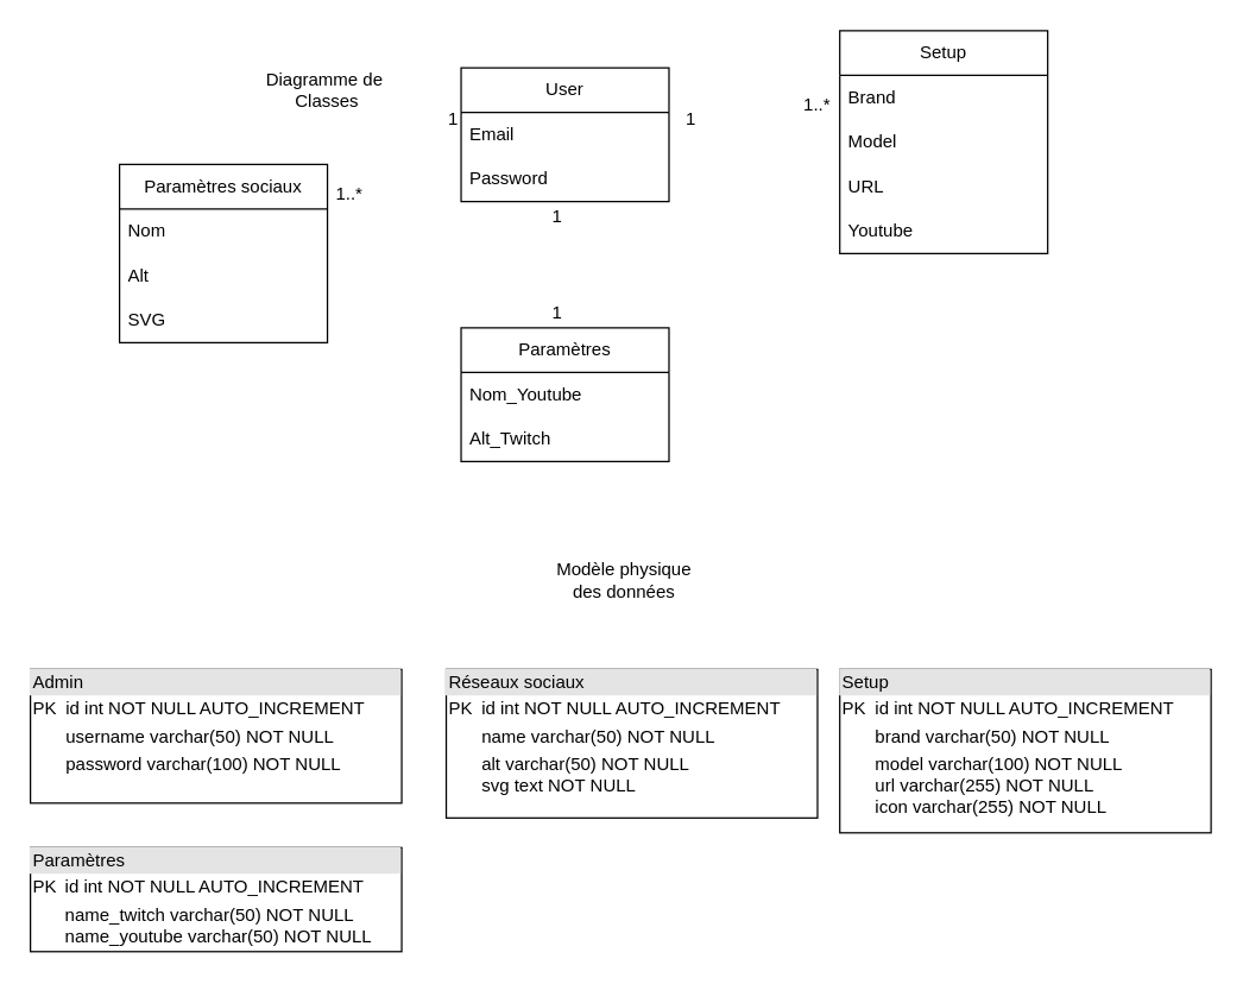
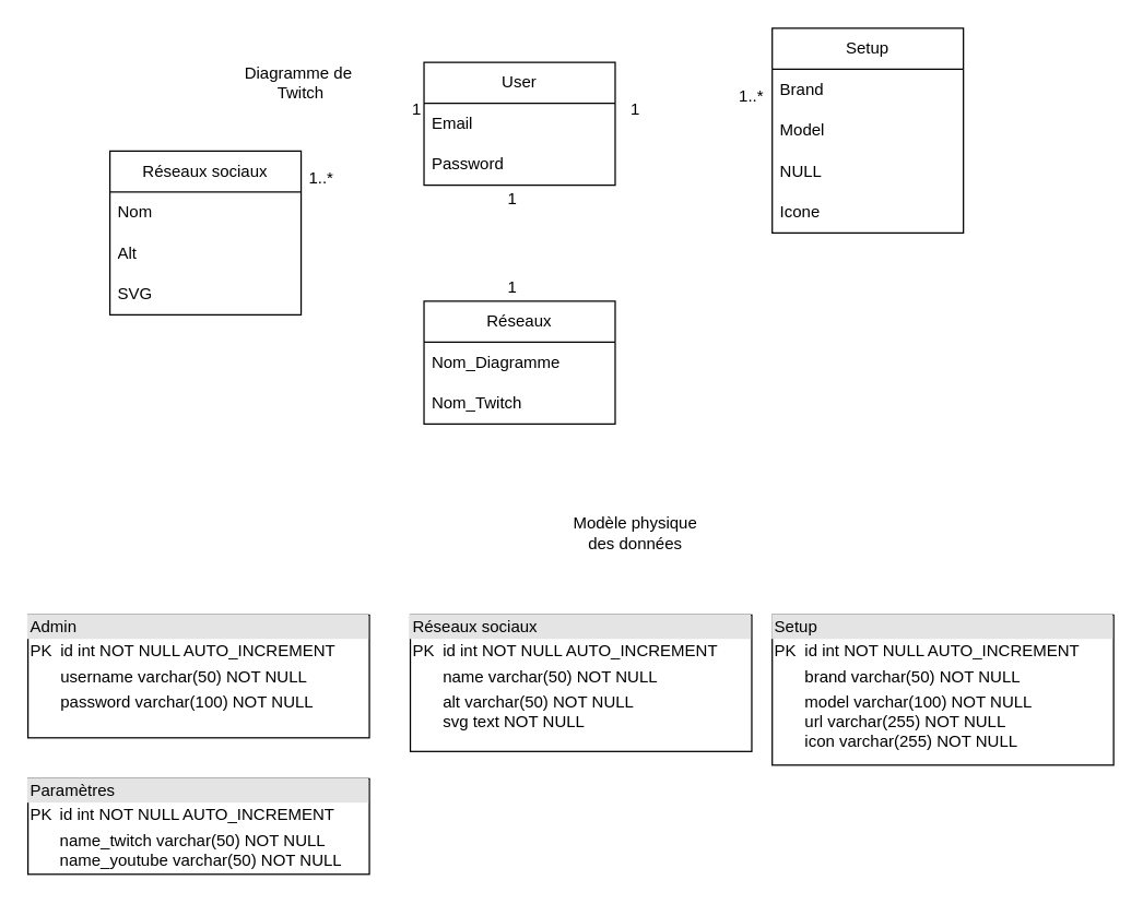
  <mxCell id="0" />
  <mxCell id="1" parent="0" />
  <mxCell id="2" value="User" style="swimlane;fontStyle=0;childLayout=stackLayout;horizontal=1;startSize=30;horizontalStack=0;resizeParent=1;resizeParentMax=0;resizeLast=0;collapsible=1;marginBottom=0;whiteSpace=wrap;html=1;" parent="1" vertex="1"><mxGeometry x="310" y="45" width="140" height="90" as="geometry" /></mxCell>
  <mxCell id="3" value="Email" style="text;strokeColor=none;fillColor=none;align=left;verticalAlign=middle;spacingLeft=4;spacingRight=4;overflow=hidden;points=[[0,0.5],[1,0.5]];portConstraint=eastwest;rotatable=0;whiteSpace=wrap;html=1;" parent="2" vertex="1"><mxGeometry y="30" width="140" height="30" as="geometry" /></mxCell>
  <mxCell id="4" value="Password" style="text;strokeColor=none;fillColor=none;align=left;verticalAlign=middle;spacingLeft=4;spacingRight=4;overflow=hidden;points=[[0,0.5],[1,0.5]];portConstraint=eastwest;rotatable=0;whiteSpace=wrap;html=1;" parent="2" vertex="1"><mxGeometry y="60" width="140" height="30" as="geometry" /></mxCell>
  <mxCell id="5" value="Setup" style="swimlane;fontStyle=0;childLayout=stackLayout;horizontal=1;startSize=30;horizontalStack=0;resizeParent=1;resizeParentMax=0;resizeLast=0;collapsible=1;marginBottom=0;whiteSpace=wrap;html=1;" parent="1" vertex="1"><mxGeometry x="565" y="20" width="140" height="150" as="geometry"><mxRectangle x="400" y="50" width="70" height="30" as="alternateBounds" /></mxGeometry></mxCell>
  <mxCell id="6" value="Brand" style="text;strokeColor=none;fillColor=none;align=left;verticalAlign=middle;spacingLeft=4;spacingRight=4;overflow=hidden;points=[[0,0.5],[1,0.5]];portConstraint=eastwest;rotatable=0;whiteSpace=wrap;html=1;" parent="5" vertex="1"><mxGeometry y="30" width="140" height="30" as="geometry" /></mxCell>
  <mxCell id="7" value="Model" style="text;strokeColor=none;fillColor=none;align=left;verticalAlign=middle;spacingLeft=4;spacingRight=4;overflow=hidden;points=[[0,0.5],[1,0.5]];portConstraint=eastwest;rotatable=0;whiteSpace=wrap;html=1;" parent="5" vertex="1"><mxGeometry y="60" width="140" height="30" as="geometry" /></mxCell>
- <mxCell id="8" value="URL" style="text;strokeColor=none;fillColor=none;align=left;verticalAlign=middle;spacingLeft=4;spacingRight=4;overflow=hidden;points=[[0,0.5],[1,0.5]];portConstraint=eastwest;rotatable=0;whiteSpace=wrap;html=1;" parent="5" vertex="1"><mxGeometry y="90" width="140" height="30" as="geometry" /></mxCell>
- <mxCell id="9" value="Youtube" style="text;strokeColor=none;fillColor=none;align=left;verticalAlign=middle;spacingLeft=4;spacingRight=4;overflow=hidden;points=[[0,0.5],[1,0.5]];portConstraint=eastwest;rotatable=0;whiteSpace=wrap;html=1;" parent="5" vertex="1"><mxGeometry y="120" width="140" height="30" as="geometry" /></mxCell>
+ <mxCell id="8" value="NULL" style="text;strokeColor=none;fillColor=none;align=left;verticalAlign=middle;spacingLeft=4;spacingRight=4;overflow=hidden;points=[[0,0.5],[1,0.5]];portConstraint=eastwest;rotatable=0;whiteSpace=wrap;html=1;" parent="5" vertex="1"><mxGeometry y="90" width="140" height="30" as="geometry" /></mxCell>
+ <mxCell id="9" value="Icone" style="text;strokeColor=none;fillColor=none;align=left;verticalAlign=middle;spacingLeft=4;spacingRight=4;overflow=hidden;points=[[0,0.5],[1,0.5]];portConstraint=eastwest;rotatable=0;whiteSpace=wrap;html=1;" parent="5" vertex="1"><mxGeometry y="120" width="140" height="30" as="geometry" /></mxCell>
  <mxCell id="10" value="1" style="text;html=1;strokeColor=none;fillColor=none;align=center;verticalAlign=middle;whiteSpace=wrap;rounded=0;" parent="1" vertex="1"><mxGeometry x="450" y="70" width="30" height="20" as="geometry" /></mxCell>
  <mxCell id="11" value="1..*" style="text;html=1;strokeColor=none;fillColor=none;align=center;verticalAlign=middle;whiteSpace=wrap;rounded=0;" parent="1" vertex="1"><mxGeometry x="535" y="60" width="30" height="20" as="geometry" /></mxCell>
  <mxCell id="12" value="&lt;div style=&quot;box-sizing:border-box;width:100%;background:#e4e4e4;padding:2px;&quot;&gt;Admin&lt;/div&gt;&lt;table style=&quot;width:100%;font-size:1em;&quot; cellpadding=&quot;2&quot; cellspacing=&quot;0&quot;&gt;&lt;tbody&gt;&lt;tr&gt;&lt;td&gt;PK&lt;/td&gt;&lt;td&gt;id int NOT NULL AUTO_INCREMENT&lt;/td&gt;&lt;/tr&gt;&lt;tr&gt;&lt;td&gt;&lt;br&gt;&lt;/td&gt;&lt;td&gt;username varchar(50) NOT NULL&lt;/td&gt;&lt;/tr&gt;&lt;tr&gt;&lt;td&gt;&lt;/td&gt;&lt;td&gt;password varchar(100) NOT NULL&lt;/td&gt;&lt;/tr&gt;&lt;/tbody&gt;&lt;/table&gt;" style="verticalAlign=top;align=left;overflow=fill;html=1;whiteSpace=wrap;" parent="1" vertex="1"><mxGeometry x="20" y="450" width="250" height="90" as="geometry" /></mxCell>
  <mxCell id="13" value="&lt;div style=&quot;box-sizing:border-box;width:100%;background:#e4e4e4;padding:2px;&quot;&gt;Setup&lt;/div&gt;&lt;table style=&quot;width:100%;font-size:1em;&quot; cellpadding=&quot;2&quot; cellspacing=&quot;0&quot;&gt;&lt;tbody&gt;&lt;tr&gt;&lt;td&gt;PK&lt;/td&gt;&lt;td&gt;id int NOT NULL AUTO_INCREMENT&lt;/td&gt;&lt;/tr&gt;&lt;tr&gt;&lt;td&gt;&lt;br&gt;&lt;/td&gt;&lt;td&gt;brand varchar(50) NOT NULL&lt;/td&gt;&lt;/tr&gt;&lt;tr&gt;&lt;td&gt;&lt;/td&gt;&lt;td&gt;model varchar(100) NOT NULL&lt;br&gt;url varchar(255) NOT NULL&lt;br&gt;icon varchar(255) NOT NULL&lt;/td&gt;&lt;/tr&gt;&lt;/tbody&gt;&lt;/table&gt;" style="verticalAlign=top;align=left;overflow=fill;html=1;whiteSpace=wrap;" parent="1" vertex="1"><mxGeometry x="565" y="450" width="250" height="110" as="geometry" /></mxCell>
- <mxCell id="14" value="Diagramme de&amp;nbsp;&lt;br&gt;Classes" style="text;html=1;strokeColor=none;fillColor=none;align=center;verticalAlign=middle;whiteSpace=wrap;rounded=0;" parent="1" vertex="1"><mxGeometry x="170" y="30" width="100" height="60" as="geometry" /></mxCell>
- <mxCell id="15" value="Modèle physique des données" style="text;html=1;strokeColor=none;fillColor=none;align=center;verticalAlign=middle;whiteSpace=wrap;rounded=0;" parent="1" vertex="1"><mxGeometry x="370" y="360" width="100" height="60" as="geometry" /></mxCell>
- <mxCell id="16" value="Paramètres sociaux" style="swimlane;fontStyle=0;childLayout=stackLayout;horizontal=1;startSize=30;horizontalStack=0;resizeParent=1;resizeParentMax=0;resizeLast=0;collapsible=1;marginBottom=0;whiteSpace=wrap;html=1;" parent="1" vertex="1"><mxGeometry x="80" y="110" width="140" height="120" as="geometry" /></mxCell>
+ <mxCell id="14" value="Diagramme de&amp;nbsp;&lt;br&gt;Twitch" style="text;html=1;strokeColor=none;fillColor=none;align=center;verticalAlign=middle;whiteSpace=wrap;rounded=0;" parent="1" vertex="1"><mxGeometry x="170" y="30" width="100" height="60" as="geometry" /></mxCell>
+ <mxCell id="15" value="Modèle physique des données" style="text;html=1;strokeColor=none;fillColor=none;align=center;verticalAlign=middle;whiteSpace=wrap;rounded=0;" parent="1" vertex="1"><mxGeometry x="415" y="360" width="100" height="60" as="geometry" /></mxCell>
+ <mxCell id="16" value="Réseaux sociaux" style="swimlane;fontStyle=0;childLayout=stackLayout;horizontal=1;startSize=30;horizontalStack=0;resizeParent=1;resizeParentMax=0;resizeLast=0;collapsible=1;marginBottom=0;whiteSpace=wrap;html=1;" parent="1" vertex="1"><mxGeometry x="80" y="110" width="140" height="120" as="geometry" /></mxCell>
  <mxCell id="17" value="Nom" style="text;strokeColor=none;fillColor=none;align=left;verticalAlign=middle;spacingLeft=4;spacingRight=4;overflow=hidden;points=[[0,0.5],[1,0.5]];portConstraint=eastwest;rotatable=0;whiteSpace=wrap;html=1;" parent="16" vertex="1"><mxGeometry y="30" width="140" height="30" as="geometry" /></mxCell>
  <mxCell id="18" value="Alt" style="text;strokeColor=none;fillColor=none;align=left;verticalAlign=middle;spacingLeft=4;spacingRight=4;overflow=hidden;points=[[0,0.5],[1,0.5]];portConstraint=eastwest;rotatable=0;whiteSpace=wrap;html=1;" parent="16" vertex="1"><mxGeometry y="60" width="140" height="30" as="geometry" /></mxCell>
  <mxCell id="19" value="SVG" style="text;strokeColor=none;fillColor=none;align=left;verticalAlign=middle;spacingLeft=4;spacingRight=4;overflow=hidden;points=[[0,0.5],[1,0.5]];portConstraint=eastwest;rotatable=0;whiteSpace=wrap;html=1;" parent="16" vertex="1"><mxGeometry y="90" width="140" height="30" as="geometry" /></mxCell>
  <mxCell id="20" value="1" style="text;html=1;strokeColor=none;fillColor=none;align=center;verticalAlign=middle;whiteSpace=wrap;rounded=0;" parent="1" vertex="1"><mxGeometry x="290" y="70" width="30" height="20" as="geometry" /></mxCell>
  <mxCell id="21" value="1..*" style="text;html=1;strokeColor=none;fillColor=none;align=center;verticalAlign=middle;whiteSpace=wrap;rounded=0;" parent="1" vertex="1"><mxGeometry x="220" y="120" width="30" height="20" as="geometry" /></mxCell>
  <mxCell id="22" value="&lt;div style=&quot;box-sizing:border-box;width:100%;background:#e4e4e4;padding:2px;&quot;&gt;Réseaux sociaux&lt;/div&gt;&lt;table style=&quot;width:100%;font-size:1em;&quot; cellpadding=&quot;2&quot; cellspacing=&quot;0&quot;&gt;&lt;tbody&gt;&lt;tr&gt;&lt;td&gt;PK&lt;/td&gt;&lt;td&gt;id int NOT NULL AUTO_INCREMENT&lt;/td&gt;&lt;/tr&gt;&lt;tr&gt;&lt;td&gt;&lt;br&gt;&lt;/td&gt;&lt;td&gt;name varchar(50) NOT NULL&lt;/td&gt;&lt;/tr&gt;&lt;tr&gt;&lt;td&gt;&lt;/td&gt;&lt;td&gt;alt varchar(50) NOT NULL&lt;br&gt;svg text NOT NULL&lt;/td&gt;&lt;/tr&gt;&lt;/tbody&gt;&lt;/table&gt;" style="verticalAlign=top;align=left;overflow=fill;html=1;whiteSpace=wrap;" parent="1" vertex="1"><mxGeometry x="300" y="450" width="250" height="100" as="geometry" /></mxCell>
- <mxCell id="23" value="Paramètres" style="swimlane;fontStyle=0;childLayout=stackLayout;horizontal=1;startSize=30;horizontalStack=0;resizeParent=1;resizeParentMax=0;resizeLast=0;collapsible=1;marginBottom=0;whiteSpace=wrap;html=1;" parent="1" vertex="1"><mxGeometry x="310" y="220" width="140" height="90" as="geometry" /></mxCell>
- <mxCell id="24" value="Nom_Youtube" style="text;strokeColor=none;fillColor=none;align=left;verticalAlign=middle;spacingLeft=4;spacingRight=4;overflow=hidden;points=[[0,0.5],[1,0.5]];portConstraint=eastwest;rotatable=0;whiteSpace=wrap;html=1;" parent="23" vertex="1"><mxGeometry y="30" width="140" height="30" as="geometry" /></mxCell>
- <mxCell id="25" value="Alt_Twitch" style="text;strokeColor=none;fillColor=none;align=left;verticalAlign=middle;spacingLeft=4;spacingRight=4;overflow=hidden;points=[[0,0.5],[1,0.5]];portConstraint=eastwest;rotatable=0;whiteSpace=wrap;html=1;" parent="23" vertex="1"><mxGeometry y="60" width="140" height="30" as="geometry" /></mxCell>
+ <mxCell id="23" value="Réseaux" style="swimlane;fontStyle=0;childLayout=stackLayout;horizontal=1;startSize=30;horizontalStack=0;resizeParent=1;resizeParentMax=0;resizeLast=0;collapsible=1;marginBottom=0;whiteSpace=wrap;html=1;" parent="1" vertex="1"><mxGeometry x="310" y="220" width="140" height="90" as="geometry" /></mxCell>
+ <mxCell id="24" value="Nom_Diagramme" style="text;strokeColor=none;fillColor=none;align=left;verticalAlign=middle;spacingLeft=4;spacingRight=4;overflow=hidden;points=[[0,0.5],[1,0.5]];portConstraint=eastwest;rotatable=0;whiteSpace=wrap;html=1;" parent="23" vertex="1"><mxGeometry y="30" width="140" height="30" as="geometry" /></mxCell>
+ <mxCell id="25" value="Nom_Twitch" style="text;strokeColor=none;fillColor=none;align=left;verticalAlign=middle;spacingLeft=4;spacingRight=4;overflow=hidden;points=[[0,0.5],[1,0.5]];portConstraint=eastwest;rotatable=0;whiteSpace=wrap;html=1;" parent="23" vertex="1"><mxGeometry y="60" width="140" height="30" as="geometry" /></mxCell>
  <mxCell id="26" value="1" style="text;html=1;strokeColor=none;fillColor=none;align=center;verticalAlign=middle;whiteSpace=wrap;rounded=0;" parent="1" vertex="1"><mxGeometry x="360" y="200" width="30" height="20" as="geometry" /></mxCell>
  <mxCell id="27" value="1" style="text;html=1;strokeColor=none;fillColor=none;align=center;verticalAlign=middle;whiteSpace=wrap;rounded=0;" parent="1" vertex="1"><mxGeometry x="360" y="135" width="30" height="20" as="geometry" /></mxCell>
  <mxCell id="28" value="&lt;div style=&quot;box-sizing:border-box;width:100%;background:#e4e4e4;padding:2px;&quot;&gt;Paramètres&lt;/div&gt;&lt;table style=&quot;width:100%;font-size:1em;&quot; cellpadding=&quot;2&quot; cellspacing=&quot;0&quot;&gt;&lt;tbody&gt;&lt;tr&gt;&lt;td&gt;PK&lt;/td&gt;&lt;td&gt;id int NOT NULL AUTO_INCREMENT&lt;/td&gt;&lt;/tr&gt;&lt;tr&gt;&lt;td&gt;&lt;br&gt;&lt;/td&gt;&lt;td&gt;name_twitch varchar(50) NOT NULL&lt;br&gt;name_youtube varchar(50) NOT NULL&lt;br&gt;&lt;/td&gt;&lt;/tr&gt;&lt;tr&gt;&lt;td&gt;&lt;/td&gt;&lt;td&gt;&lt;br&gt;&lt;/td&gt;&lt;/tr&gt;&lt;/tbody&gt;&lt;/table&gt;" style="verticalAlign=top;align=left;overflow=fill;html=1;whiteSpace=wrap;" parent="1" vertex="1"><mxGeometry x="20" y="570" width="250" height="70" as="geometry" /></mxCell>
